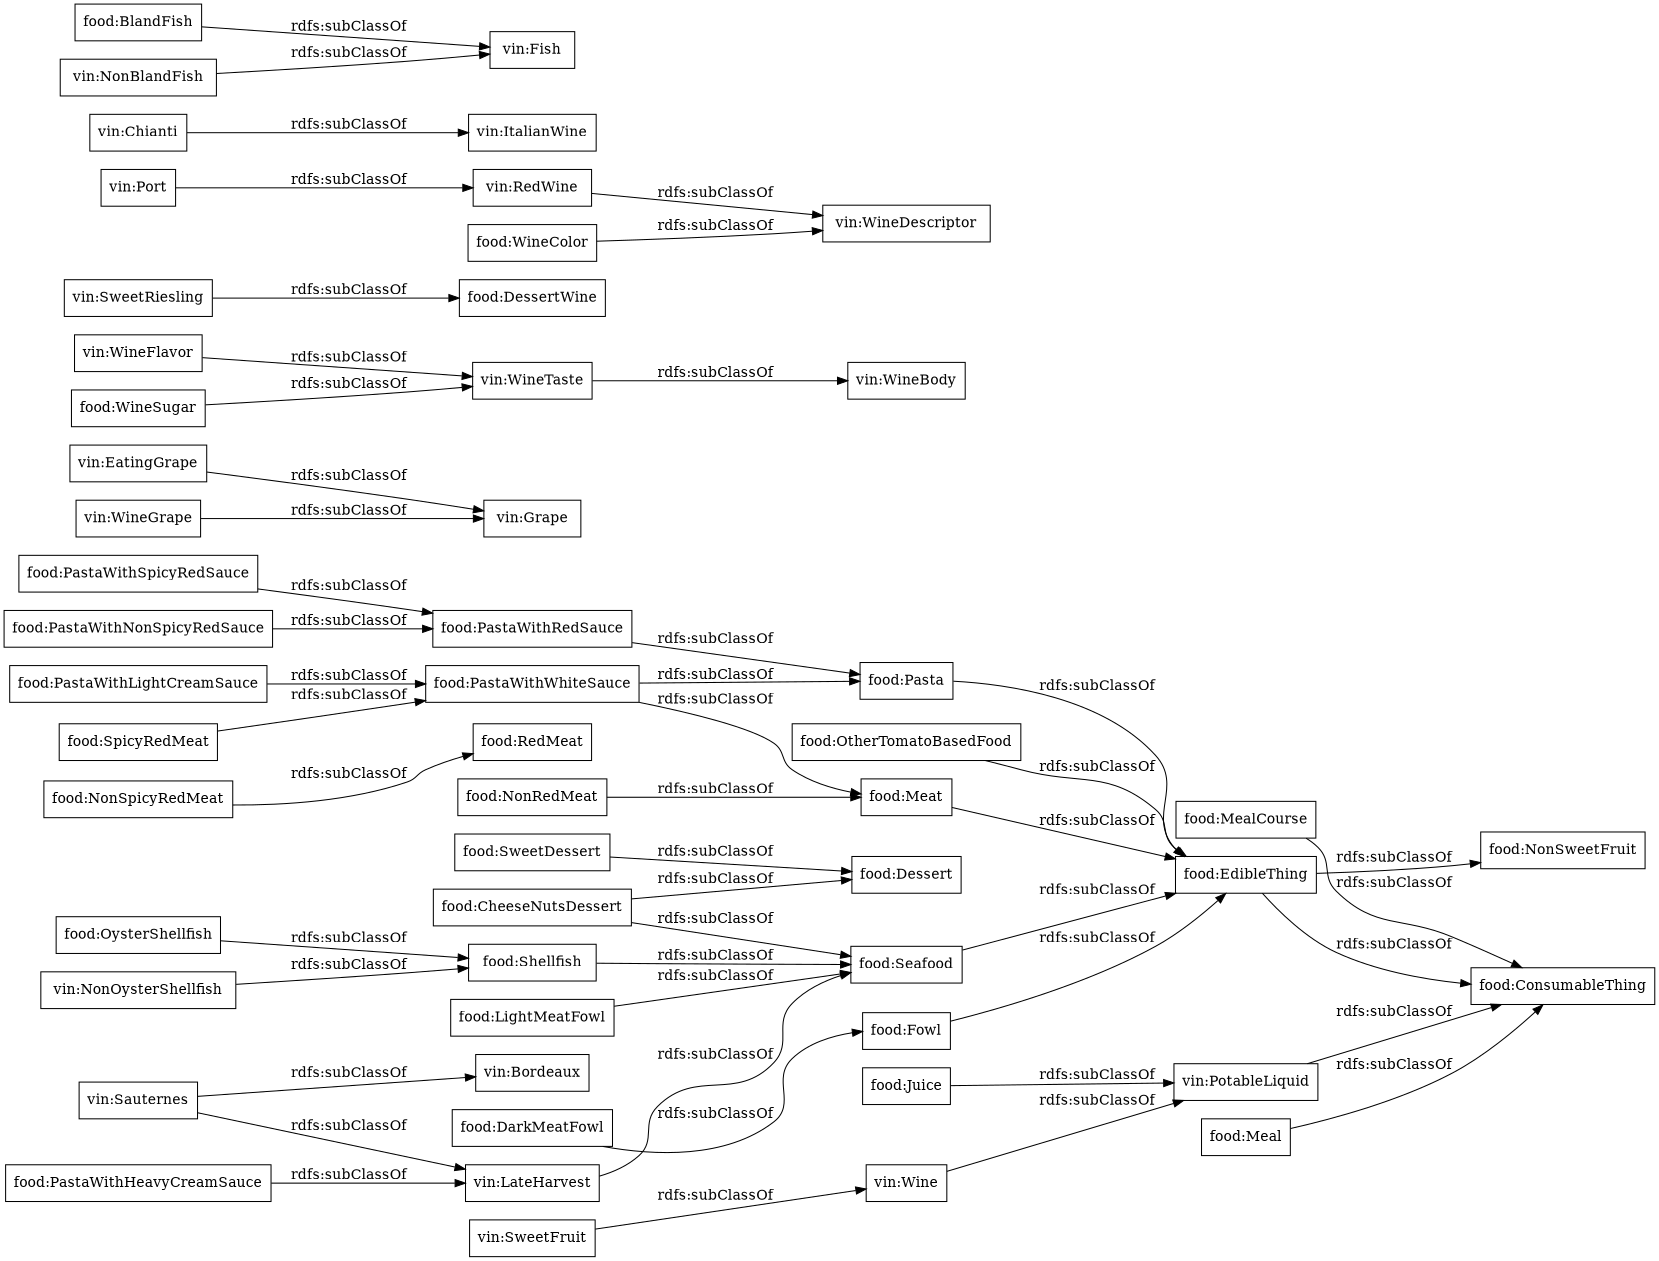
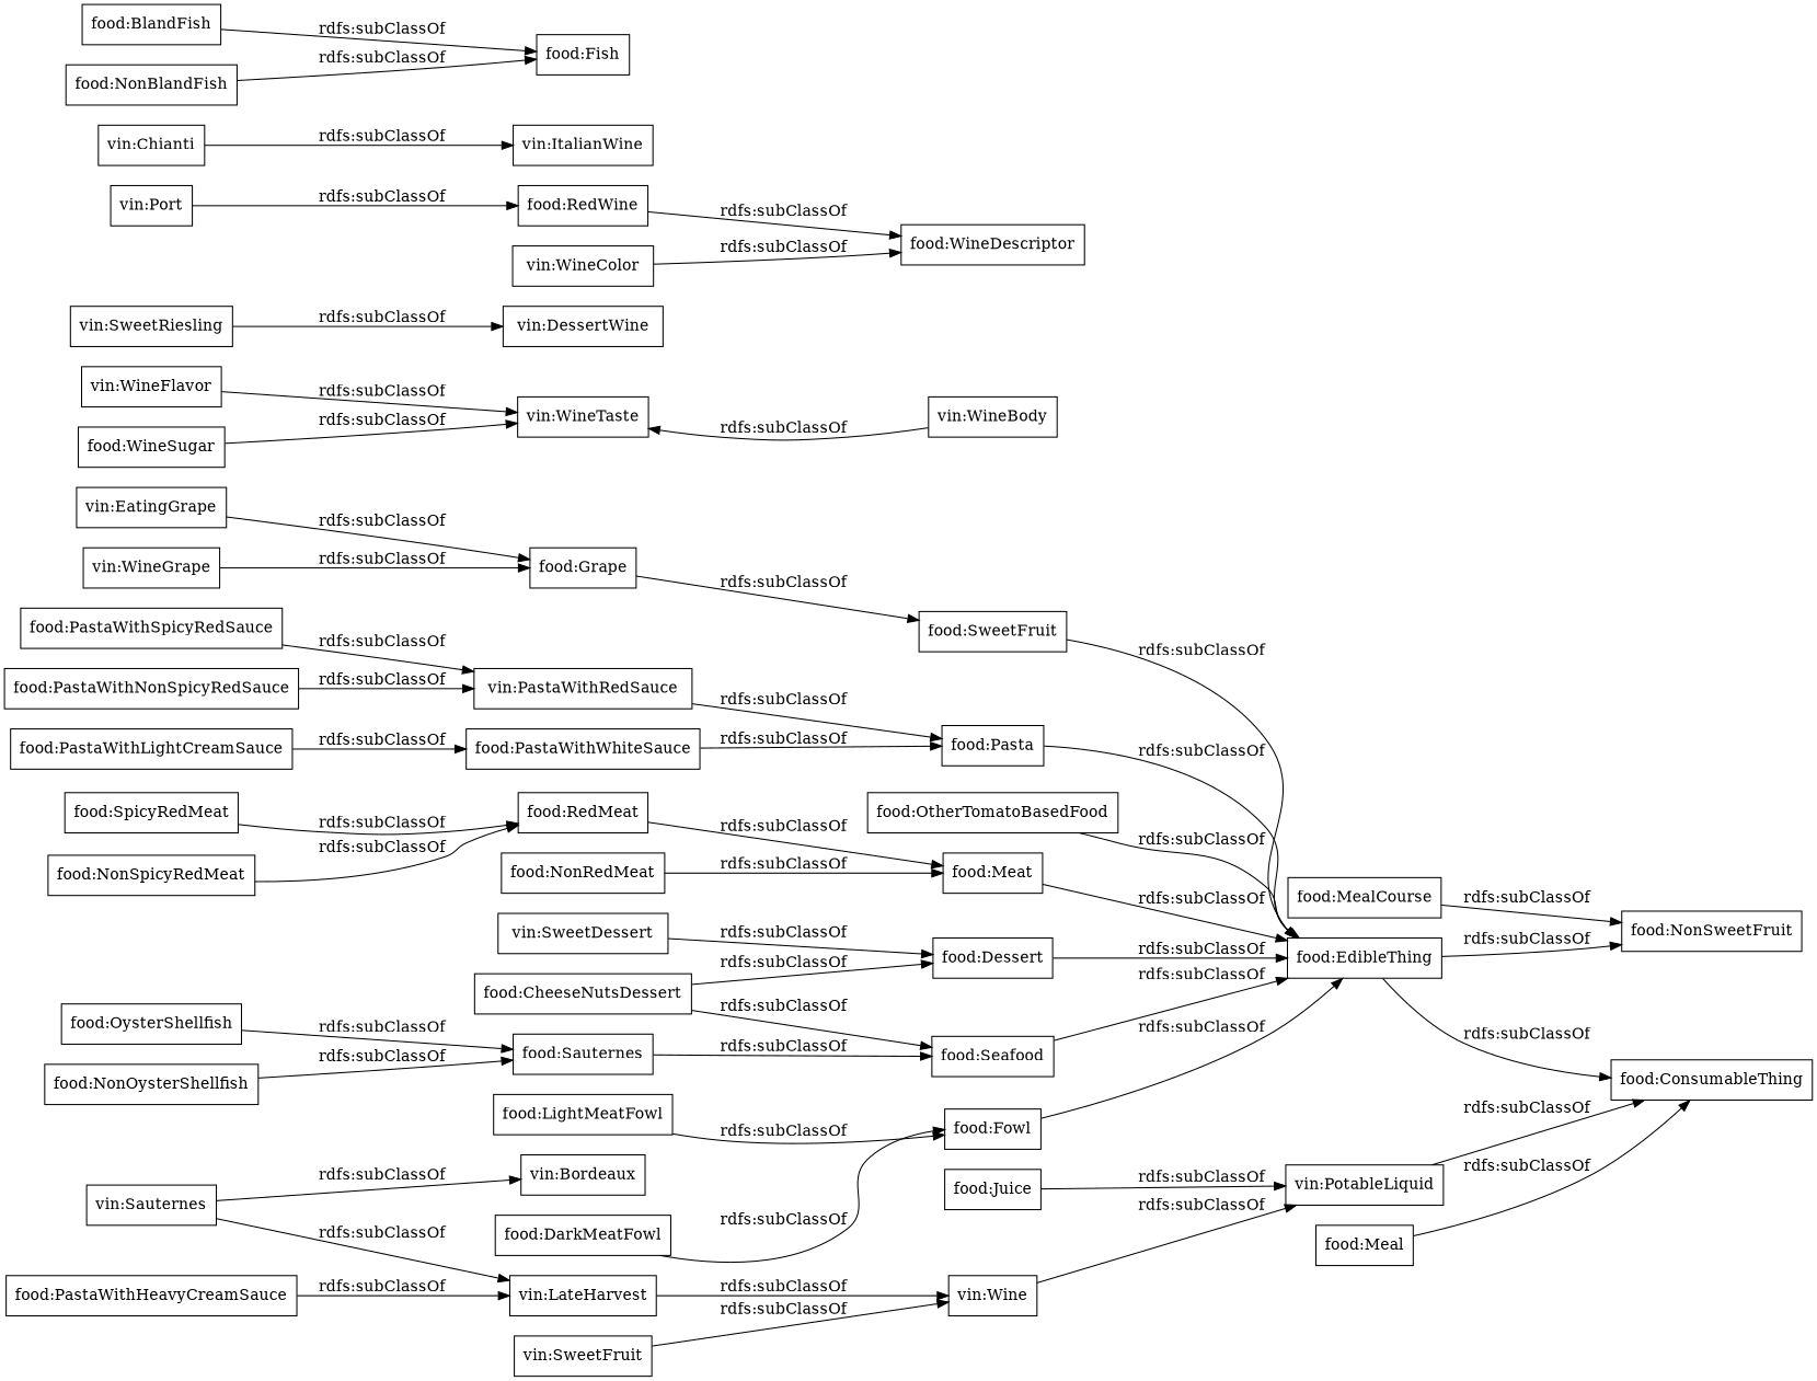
  digraph {
    rankdir=LR
    node [color=black shape=rectangle]
    n1 [label="vin:PotableLiquid"]
    "vin:Wine"
    n3 [label="vin:SweetFruit"]
    "vin:WineFlavor"
    "vin:WineTaste"
    "food:ConsumableThing"
    "vin:SweetRiesling"
-   "vin:DessertWine" [label="food:DessertWine"]
+   "vin:DessertWine"
    n9 [label="food:WineSugar"]
    "vin:WineBody"
    "vin:WineGrape"
-   "food:Grape" [label="vin:Grape"]
+   "food:Grape"
+   "food:SweetFruit"
    "vin:Port"
-   "vin:RedWine"
-   "vin:WineDescriptor"
-   "vin:WineColor" [label="food:WineColor"]
+   "vin:RedWine" [label="food:RedWine"]
+   "vin:WineDescriptor" [label="food:WineDescriptor"]
+   "vin:WineColor"
    "vin:Chianti"
    "vin:ItalianWine"
    "vin:LateHarvest"
    "vin:Sauternes"
    "vin:Bordeaux"
    "food:OtherTomatoBasedFood"
    "food:EdibleThing"
    "food:NonSweetFruit"
    "food:PastaWithNonSpicyRedSauce"
-   "food:PastaWithRedSauce"
+   "food:PastaWithRedSauce" [label="vin:PastaWithRedSauce"]
    "food:Pasta"
    "food:PastaWithLightCreamSauce"
    "food:PastaWithWhiteSauce"
    "food:RedMeat"
    "food:Meat"
    "food:PastaWithSpicyRedSauce"
    "food:NonRedMeat"
    "food:MealCourse"
-   "food:SweetDessert"
+   "food:SweetDessert" [label="vin:SweetDessert"]
    "food:Dessert"
    "food:Seafood"
    "food:PastaWithHeavyCreamSauce"
    n40 [label="vin:EatingGrape"]
    "food:DarkMeatFowl"
    "food:Fowl"
    "food:NonSpicyRedMeat"
    "food:CheeseNutsDessert"
    "food:Juice"
-   "food:Shellfish"
+   "food:Shellfish" [label="food:Sauternes"]
    "food:Meal"
-   "food:NonOysterShellfish" [label="vin:NonOysterShellfish"]
+   "food:NonOysterShellfish"
    "food:OysterShellfish"
    "food:LightMeatFowl"
    "food:SpicyRedMeat"
    "food:BlandFish"
-   "food:Fish" [label="vin:Fish"]
-   "food:NonBlandFish" [label="vin:NonBlandFish"]
+   "food:Fish"
+   "food:NonBlandFish"
    n1 -> "food:ConsumableThing" [label="rdfs:subClassOf"]
    "vin:Wine" -> n1 [label="rdfs:subClassOf"]
    n3 -> "vin:Wine" [label="rdfs:subClassOf"]
    "vin:WineFlavor" -> "vin:WineTaste" [label="rdfs:subClassOf"]
    "vin:SweetRiesling" -> "vin:DessertWine" [label="rdfs:subClassOf"]
    n9 -> "vin:WineTaste" [label="rdfs:subClassOf"]
-   "vin:WineTaste" -> "vin:WineBody" [label="rdfs:subClassOf"]
+   "vin:WineBody" -> "vin:WineTaste" [label="rdfs:subClassOf"]
    "vin:WineGrape" -> "food:Grape" [label="rdfs:subClassOf"]
+   "food:Grape" -> "food:SweetFruit" [label="rdfs:subClassOf"]
+   "food:SweetFruit" -> "food:EdibleThing" [label="rdfs:subClassOf"]
    "vin:Port" -> "vin:RedWine" [label="rdfs:subClassOf"]
    "vin:RedWine" -> "vin:WineDescriptor" [label="rdfs:subClassOf"]
    "vin:WineColor" -> "vin:WineDescriptor" [label="rdfs:subClassOf"]
    "vin:Chianti" -> "vin:ItalianWine" [label="rdfs:subClassOf"]
-   "vin:LateHarvest" -> "food:Seafood" [label="rdfs:subClassOf"]
+   "vin:LateHarvest" -> "vin:Wine" [label="rdfs:subClassOf"]
    "vin:Sauternes" -> "vin:LateHarvest" [label="rdfs:subClassOf"]
    "vin:Sauternes" -> "vin:Bordeaux" [label="rdfs:subClassOf"]
    "food:OtherTomatoBasedFood" -> "food:EdibleThing" [label="rdfs:subClassOf"]
    "food:EdibleThing" -> "food:ConsumableThing" [label="rdfs:subClassOf"]
    "food:EdibleThing" -> "food:NonSweetFruit" [label="rdfs:subClassOf"]
    "food:PastaWithNonSpicyRedSauce" -> "food:PastaWithRedSauce" [label="rdfs:subClassOf"]
    "food:PastaWithRedSauce" -> "food:Pasta" [label="rdfs:subClassOf"]
    "food:Pasta" -> "food:EdibleThing" [label="rdfs:subClassOf"]
    "food:PastaWithLightCreamSauce" -> "food:PastaWithWhiteSauce" [label="rdfs:subClassOf"]
    "food:PastaWithWhiteSauce" -> "food:Pasta" [label="rdfs:subClassOf"]
-   "food:PastaWithWhiteSauce" -> "food:Meat" [label="rdfs:subClassOf"]
+   "food:RedMeat" -> "food:Meat" [label="rdfs:subClassOf"]
    "food:Meat" -> "food:EdibleThing" [label="rdfs:subClassOf"]
    "food:PastaWithSpicyRedSauce" -> "food:PastaWithRedSauce" [label="rdfs:subClassOf"]
    "food:NonRedMeat" -> "food:Meat" [label="rdfs:subClassOf"]
-   "food:MealCourse" -> "food:ConsumableThing" [label="rdfs:subClassOf"]
+   "food:MealCourse" -> "food:NonSweetFruit" [label="rdfs:subClassOf"]
    "food:SweetDessert" -> "food:Dessert" [label="rdfs:subClassOf"]
+   "food:Dessert" -> "food:EdibleThing" [label="rdfs:subClassOf"]
    "food:Seafood" -> "food:EdibleThing" [label="rdfs:subClassOf"]
    "food:PastaWithHeavyCreamSauce" -> "vin:LateHarvest" [label="rdfs:subClassOf"]
    n40 -> "food:Grape" [label="rdfs:subClassOf"]
    "food:DarkMeatFowl" -> "food:Fowl" [label="rdfs:subClassOf"]
    "food:Fowl" -> "food:EdibleThing" [label="rdfs:subClassOf"]
    "food:NonSpicyRedMeat" -> "food:RedMeat" [label="rdfs:subClassOf"]
    "food:CheeseNutsDessert" -> "food:Dessert" [label="rdfs:subClassOf"]
    "food:CheeseNutsDessert" -> "food:Seafood" [label="rdfs:subClassOf"]
    "food:Juice" -> n1 [label="rdfs:subClassOf"]
    "food:Shellfish" -> "food:Seafood" [label="rdfs:subClassOf"]
    "food:Meal" -> "food:ConsumableThing" [label="rdfs:subClassOf"]
    "food:NonOysterShellfish" -> "food:Shellfish" [label="rdfs:subClassOf"]
    "food:OysterShellfish" -> "food:Shellfish" [label="rdfs:subClassOf"]
-   "food:LightMeatFowl" -> "food:Seafood" [label="rdfs:subClassOf"]
-   "food:SpicyRedMeat" -> "food:PastaWithWhiteSauce" [label="rdfs:subClassOf"]
+   "food:LightMeatFowl" -> "food:Fowl" [label="rdfs:subClassOf"]
+   "food:SpicyRedMeat" -> "food:RedMeat" [label="rdfs:subClassOf"]
    "food:BlandFish" -> "food:Fish" [label="rdfs:subClassOf"]
    "food:NonBlandFish" -> "food:Fish" [label="rdfs:subClassOf"]
  }
